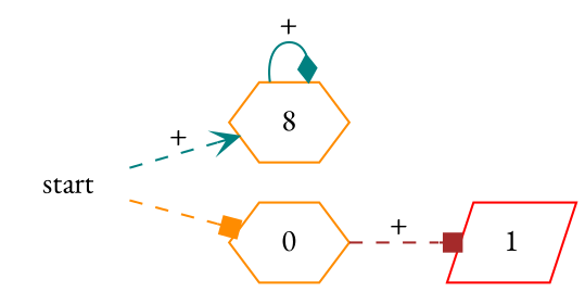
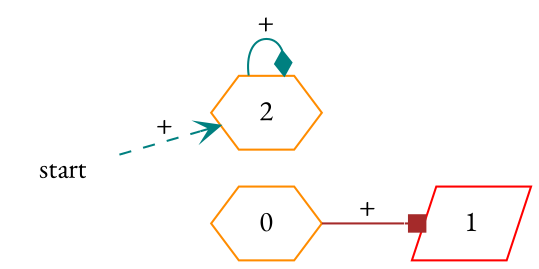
  digraph {
    fontname="EB Garamond"
    rankdir=LR
    node [color=darkorange fontname="EB Garamond" shape=hexagon]
    edge [arrowhead=box color=teal fontname="EB Garamond" style=solid]
    1 [color=red shape=parallelogram]
-   2 [label=8]
+   2
    start [color=purple shape=plaintext]
    0
    2 -> 2 [arrowhead=diamond label="+"]
    start -> 2 [arrowhead=vee label="+" style=dashed]
-   start -> 0 [color=darkorange style=dashed]
-   0 -> 1 [color=brown label="+" style=dashed]
+   0 -> 1 [color=brown label="+"]
  }
